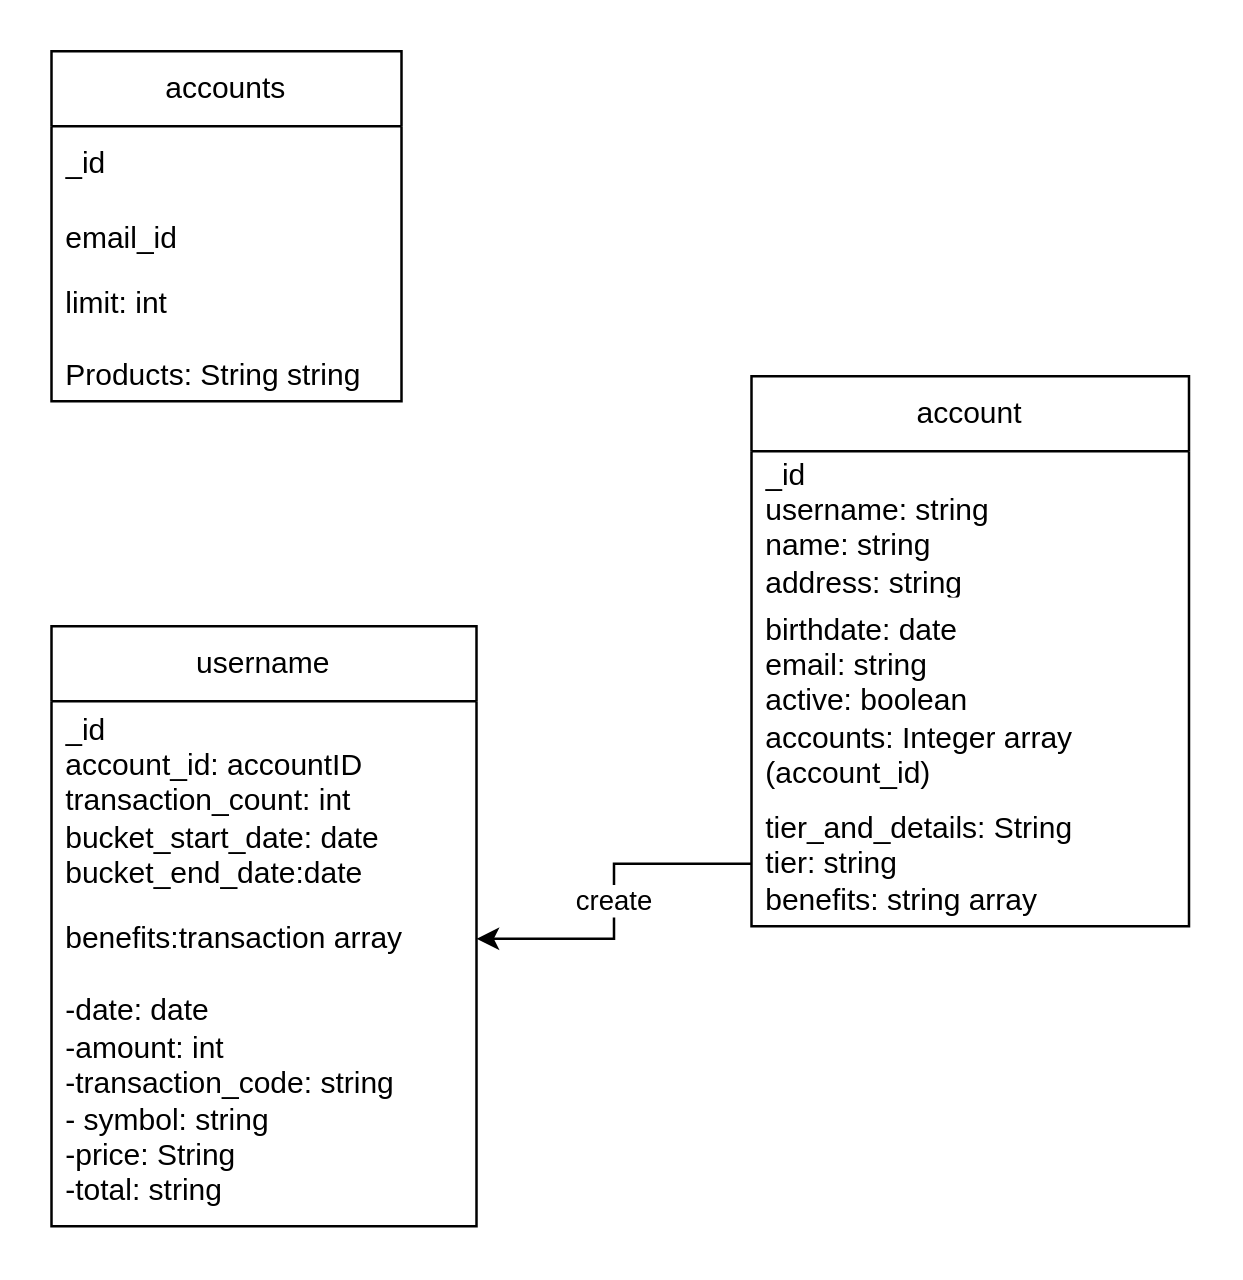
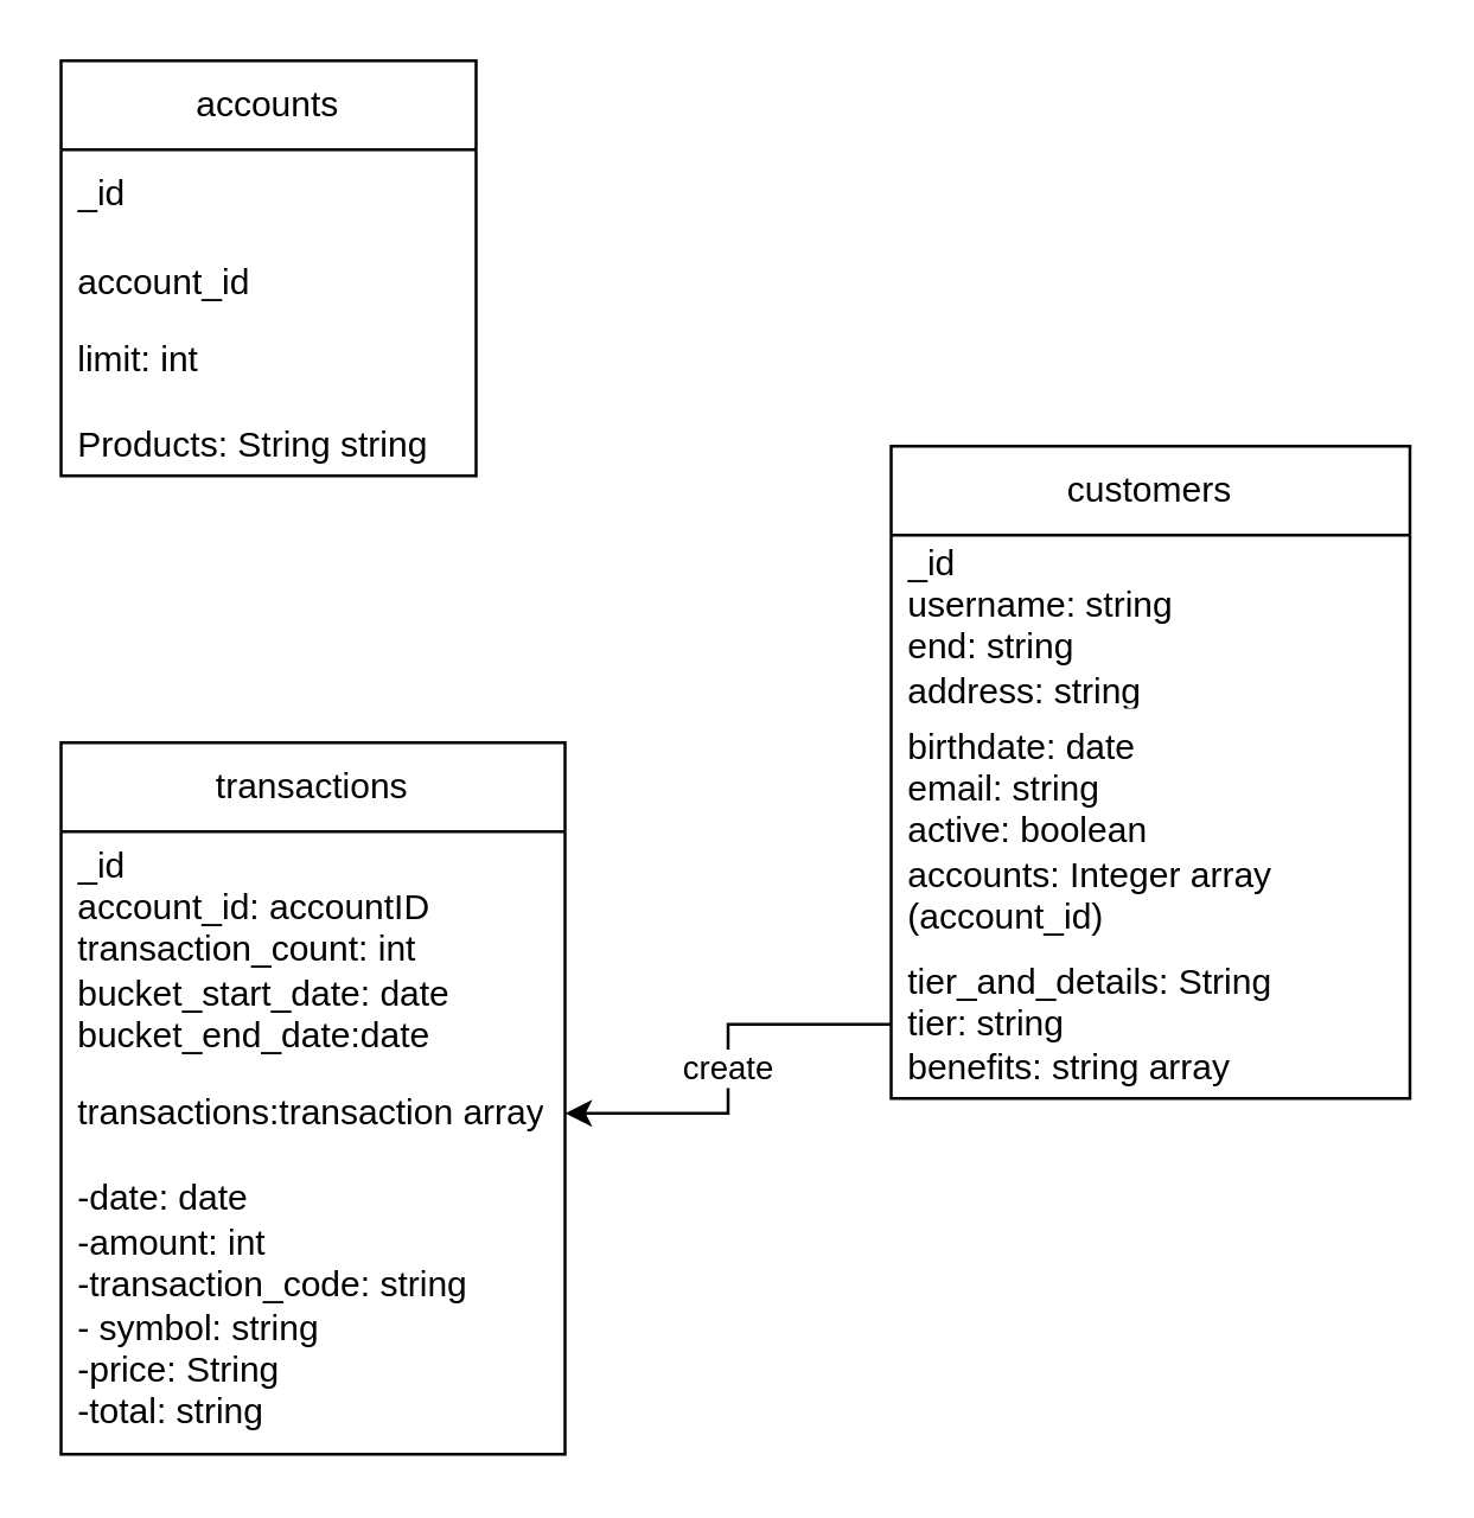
  <mxCell id="0" />
  <mxCell id="1" parent="0" />
- <mxCell id="2" value="account" style="swimlane;fontStyle=0;childLayout=stackLayout;horizontal=1;startSize=30;horizontalStack=0;resizeParent=1;resizeParentMax=0;resizeLast=0;collapsible=1;marginBottom=0;whiteSpace=wrap;html=1;" vertex="1" parent="1"><mxGeometry x="300" y="150" width="175" height="220" as="geometry" /></mxCell>
- <mxCell id="3" value="_id&lt;br&gt;username: string&lt;br&gt;name: string&lt;br&gt;address: string&lt;br&gt;&lt;br&gt;" style="text;strokeColor=none;fillColor=none;align=left;verticalAlign=middle;spacingLeft=4;spacingRight=4;overflow=hidden;points=[[0,0.5],[1,0.5]];portConstraint=eastwest;rotatable=0;whiteSpace=wrap;html=1;" vertex="1" parent="2"><mxGeometry y="30" width="175" height="60" as="geometry" /></mxCell>
+ <mxCell id="2" value="customers" style="swimlane;fontStyle=0;childLayout=stackLayout;horizontal=1;startSize=30;horizontalStack=0;resizeParent=1;resizeParentMax=0;resizeLast=0;collapsible=1;marginBottom=0;whiteSpace=wrap;html=1;" vertex="1" parent="1"><mxGeometry x="300" y="150" width="175" height="220" as="geometry" /></mxCell>
+ <mxCell id="3" value="_id&lt;br&gt;username: string&lt;br&gt;end: string&lt;br&gt;address: string&lt;br&gt;&lt;br&gt;" style="text;strokeColor=none;fillColor=none;align=left;verticalAlign=middle;spacingLeft=4;spacingRight=4;overflow=hidden;points=[[0,0.5],[1,0.5]];portConstraint=eastwest;rotatable=0;whiteSpace=wrap;html=1;" vertex="1" parent="2"><mxGeometry y="30" width="175" height="60" as="geometry" /></mxCell>
  <mxCell id="4" value="birthdate: date&lt;br&gt;email: string&lt;br&gt;active: boolean&lt;br&gt;accounts: Integer array (account_id)" style="text;strokeColor=none;fillColor=none;align=left;verticalAlign=middle;spacingLeft=4;spacingRight=4;overflow=hidden;points=[[0,0.5],[1,0.5]];portConstraint=eastwest;rotatable=0;whiteSpace=wrap;html=1;" vertex="1" parent="2"><mxGeometry y="90" width="175" height="80" as="geometry" /></mxCell>
  <mxCell id="5" value="tier_and_details: String&lt;br&gt;tier: string&lt;br&gt;benefits: string array" style="text;strokeColor=none;fillColor=none;align=left;verticalAlign=middle;spacingLeft=4;spacingRight=4;overflow=hidden;points=[[0,0.5],[1,0.5]];portConstraint=eastwest;rotatable=0;whiteSpace=wrap;html=1;" vertex="1" parent="2"><mxGeometry y="170" width="175" height="50" as="geometry" /></mxCell>
  <mxCell id="6" value="accounts" style="swimlane;fontStyle=0;childLayout=stackLayout;horizontal=1;startSize=30;horizontalStack=0;resizeParent=1;resizeParentMax=0;resizeLast=0;collapsible=1;marginBottom=0;whiteSpace=wrap;html=1;" vertex="1" parent="1"><mxGeometry x="20" y="20" width="140" height="140" as="geometry" /></mxCell>
  <mxCell id="7" value="_id" style="text;strokeColor=none;fillColor=none;align=left;verticalAlign=middle;spacingLeft=4;spacingRight=4;overflow=hidden;points=[[0,0.5],[1,0.5]];portConstraint=eastwest;rotatable=0;whiteSpace=wrap;html=1;" vertex="1" parent="6"><mxGeometry y="30" width="140" height="30" as="geometry" /></mxCell>
- <mxCell id="8" value="email_id" style="text;strokeColor=none;fillColor=none;align=left;verticalAlign=middle;spacingLeft=4;spacingRight=4;overflow=hidden;points=[[0,0.5],[1,0.5]];portConstraint=eastwest;rotatable=0;whiteSpace=wrap;html=1;" vertex="1" parent="6"><mxGeometry y="60" width="140" height="30" as="geometry" /></mxCell>
+ <mxCell id="8" value="account_id" style="text;strokeColor=none;fillColor=none;align=left;verticalAlign=middle;spacingLeft=4;spacingRight=4;overflow=hidden;points=[[0,0.5],[1,0.5]];portConstraint=eastwest;rotatable=0;whiteSpace=wrap;html=1;" vertex="1" parent="6"><mxGeometry y="60" width="140" height="30" as="geometry" /></mxCell>
  <mxCell id="9" value="limit: int&lt;br&gt;&lt;br&gt;Products: String string" style="text;strokeColor=none;fillColor=none;align=left;verticalAlign=middle;spacingLeft=4;spacingRight=4;overflow=hidden;points=[[0,0.5],[1,0.5]];portConstraint=eastwest;rotatable=0;whiteSpace=wrap;html=1;" vertex="1" parent="6"><mxGeometry y="90" width="140" height="50" as="geometry" /></mxCell>
- <mxCell id="10" value="username" style="swimlane;fontStyle=0;childLayout=stackLayout;horizontal=1;startSize=30;horizontalStack=0;resizeParent=1;resizeParentMax=0;resizeLast=0;collapsible=1;marginBottom=0;whiteSpace=wrap;html=1;" vertex="1" parent="1"><mxGeometry x="20" y="250" width="170" height="240" as="geometry" /></mxCell>
+ <mxCell id="10" value="transactions" style="swimlane;fontStyle=0;childLayout=stackLayout;horizontal=1;startSize=30;horizontalStack=0;resizeParent=1;resizeParentMax=0;resizeLast=0;collapsible=1;marginBottom=0;whiteSpace=wrap;html=1;" vertex="1" parent="1"><mxGeometry x="20" y="250" width="170" height="240" as="geometry" /></mxCell>
  <mxCell id="11" value="_id&lt;br&gt;account_id: accountID&lt;br&gt;transaction_count: int&lt;br&gt;bucket_start_date: date&lt;br&gt;bucket_end_date:date&lt;span style=&quot;white-space: pre;&quot;&gt; &lt;/span&gt;" style="text;strokeColor=none;fillColor=none;align=left;verticalAlign=middle;spacingLeft=4;spacingRight=4;overflow=hidden;points=[[0,0.5],[1,0.5]];portConstraint=eastwest;rotatable=0;whiteSpace=wrap;html=1;" vertex="1" parent="10"><mxGeometry y="30" width="170" height="80" as="geometry" /></mxCell>
- <mxCell id="12" value="benefits:transaction array" style="text;strokeColor=none;fillColor=none;align=left;verticalAlign=middle;spacingLeft=4;spacingRight=4;overflow=hidden;points=[[0,0.5],[1,0.5]];portConstraint=eastwest;rotatable=0;whiteSpace=wrap;html=1;" vertex="1" parent="10"><mxGeometry y="110" width="170" height="30" as="geometry" /></mxCell>
+ <mxCell id="12" value="transactions:transaction array" style="text;strokeColor=none;fillColor=none;align=left;verticalAlign=middle;spacingLeft=4;spacingRight=4;overflow=hidden;points=[[0,0.5],[1,0.5]];portConstraint=eastwest;rotatable=0;whiteSpace=wrap;html=1;" vertex="1" parent="10"><mxGeometry y="110" width="170" height="30" as="geometry" /></mxCell>
  <mxCell id="13" value="-date: date&lt;br&gt;-amount: int&lt;br&gt;-transaction_code: string&lt;br&gt;- symbol: string&lt;br&gt;-price: String&lt;br&gt;-total: string" style="text;strokeColor=none;fillColor=none;align=left;verticalAlign=middle;spacingLeft=4;spacingRight=4;overflow=hidden;points=[[0,0.5],[1,0.5]];portConstraint=eastwest;rotatable=0;whiteSpace=wrap;html=1;" vertex="1" parent="10"><mxGeometry y="140" width="170" height="100" as="geometry" /></mxCell>
  <mxCell id="14" value="create" style="edgeStyle=orthogonalEdgeStyle;rounded=0;orthogonalLoop=1;jettySize=auto;html=1;entryX=1;entryY=0.5;entryDx=0;entryDy=0;" edge="1" parent="1" source="5" target="12"><mxGeometry relative="1" as="geometry" /></mxCell>
